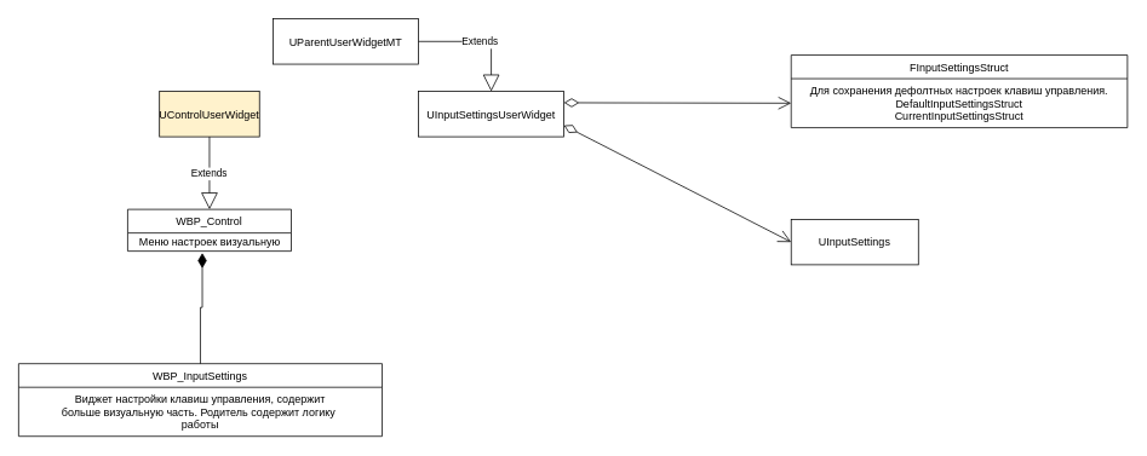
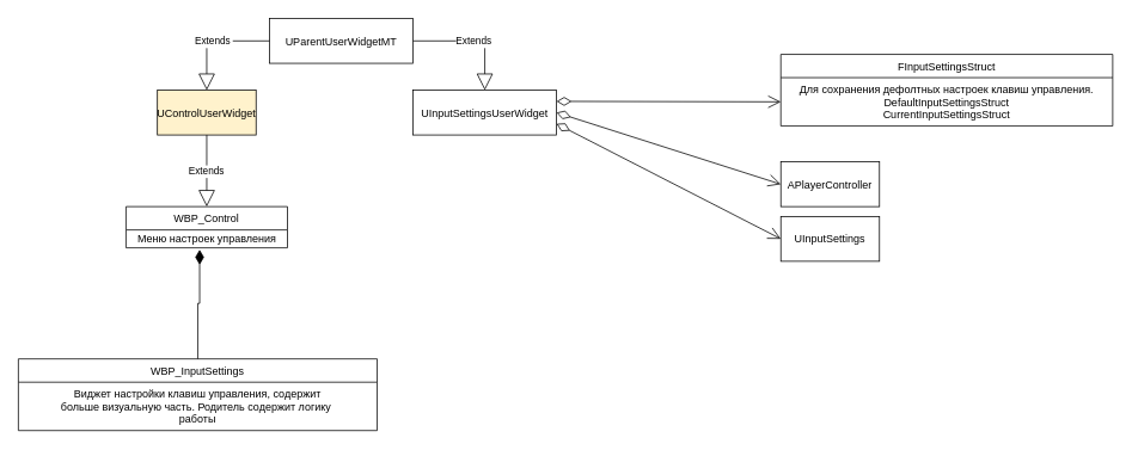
  <mxCell id="0" />
  <mxCell id="1" parent="0" />
  <mxCell id="2" value="WBP_Control" style="swimlane;fontStyle=0;childLayout=stackLayout;horizontal=1;startSize=26;fillColor=none;horizontalStack=0;resizeParent=1;resizeParentMax=0;resizeLast=0;collapsible=0;marginBottom=0;html=0;autosize=0;" parent="1" vertex="1"><mxGeometry x="140" y="230" width="180" height="46" as="geometry"><mxRectangle x="90" y="150" width="420" height="26" as="alternateBounds" /></mxGeometry></mxCell>
- <mxCell id="3" value="Меню настроек визуальную&lt;br&gt;" style="text;html=1;align=center;verticalAlign=middle;resizable=0;points=[];autosize=1;strokeColor=none;fillColor=none;" parent="2" vertex="1"><mxGeometry y="26" width="180" height="20" as="geometry" /></mxCell>
+ <mxCell id="3" value="Меню настроек управления&lt;br&gt;" style="text;html=1;align=center;verticalAlign=middle;resizable=0;points=[];autosize=1;strokeColor=none;fillColor=none;" parent="2" vertex="1"><mxGeometry y="26" width="180" height="20" as="geometry" /></mxCell>
  <mxCell id="4" value="WBP_InputSettings" style="swimlane;fontStyle=0;childLayout=stackLayout;horizontal=1;startSize=26;fillColor=none;horizontalStack=0;resizeParent=1;resizeParentMax=0;resizeLast=0;collapsible=0;marginBottom=0;html=0;autosize=0;" vertex="1" parent="1"><mxGeometry x="20" y="400" width="400" height="80" as="geometry"><mxRectangle x="90" y="150" width="420" height="26" as="alternateBounds" /></mxGeometry></mxCell>
  <mxCell id="5" value="Виджет настройки клавиш управления, содержит&#10;больше визуальную часть. Родитель содержит логику &#10;работы" style="text;strokeColor=none;fillColor=none;align=center;verticalAlign=top;spacingLeft=4;spacingRight=4;overflow=hidden;rotatable=0;points=[[0,0.5],[1,0.5]];portConstraint=eastwest;collapsible=0;" vertex="1" parent="4"><mxGeometry y="26" width="400" height="54" as="geometry" /></mxCell>
  <mxCell id="6" value="" style="endArrow=none;html=1;endSize=12;startArrow=diamondThin;startSize=14;startFill=1;align=left;verticalAlign=bottom;fontStyle=0;entryX=0.5;entryY=0;entryDx=0;entryDy=0;rounded=0;edgeStyle=orthogonalEdgeStyle;exitX=0.456;exitY=1.1;exitDx=0;exitDy=0;exitPerimeter=0;" edge="1" parent="1" source="3" target="4"><mxGeometry relative="1" as="geometry"><mxPoint x="480" y="210" as="sourcePoint" /><mxPoint x="480" y="322" as="targetPoint" /></mxGeometry></mxCell>
  <mxCell id="7" value="UControlUserWidget" style="fontStyle=0;fillColor=#fff2cc;" vertex="1" parent="1"><mxGeometry x="175" y="100" width="110" height="50" as="geometry" /></mxCell>
  <mxCell id="8" value="Extends" style="endArrow=block;endSize=16;endFill=0;exitX=0.5;exitY=1;exitDx=0;exitDy=0;startFill=1;anchorPointDirection=1;fixDash=0;metaEdit=0;fontStyle=0;rounded=0;edgeStyle=orthogonalEdgeStyle;" edge="1" parent="1" source="7" target="2"><mxGeometry width="160" relative="1" as="geometry"><mxPoint x="110" y="130" as="sourcePoint" /><mxPoint x="110" y="220" as="targetPoint" /></mxGeometry></mxCell>
  <mxCell id="9" value="UInputSettingsUserWidget" style="fontStyle=0" vertex="1" parent="1"><mxGeometry x="460" y="100" width="160" height="50" as="geometry" /></mxCell>
  <mxCell id="10" value="UParentUserWidgetMT" style="fontStyle=0" vertex="1" parent="1"><mxGeometry x="300" y="20" width="160" height="50" as="geometry" /></mxCell>
+ <mxCell id="11" value="Extends" style="endArrow=block;endSize=16;endFill=0;exitX=0;exitY=0.5;exitDx=0;exitDy=0;startFill=1;anchorPointDirection=1;fixDash=0;metaEdit=0;entryX=0.5;entryY=0;entryDx=0;entryDy=0;fontStyle=0;rounded=0;edgeStyle=orthogonalEdgeStyle;" edge="1" parent="1" source="10" target="7"><mxGeometry width="160" relative="1" as="geometry"><mxPoint x="200" y="10" as="sourcePoint" /><mxPoint x="200" y="100" as="targetPoint" /></mxGeometry></mxCell>
  <mxCell id="12" value="Extends" style="endArrow=block;endSize=16;endFill=0;exitX=1;exitY=0.5;exitDx=0;exitDy=0;startFill=1;anchorPointDirection=1;fixDash=0;metaEdit=0;entryX=0.5;entryY=0;entryDx=0;entryDy=0;fontStyle=0;rounded=0;edgeStyle=orthogonalEdgeStyle;" edge="1" parent="1" source="10" target="9"><mxGeometry width="160" relative="1" as="geometry"><mxPoint x="670" y="20" as="sourcePoint" /><mxPoint x="670" y="110" as="targetPoint" /></mxGeometry></mxCell>
  <mxCell id="13" value="FInputSettingsStruct" style="swimlane;fontStyle=0;childLayout=stackLayout;horizontal=1;startSize=26;fillColor=none;horizontalStack=0;resizeParent=1;resizeParentMax=0;resizeLast=0;collapsible=0;marginBottom=0;html=0;autosize=0;" vertex="1" parent="1"><mxGeometry x="870" y="60" width="370" height="80" as="geometry"><mxRectangle x="90" y="150" width="420" height="26" as="alternateBounds" /></mxGeometry></mxCell>
  <mxCell id="14" value="Для сохранения дефолтных настроек клавиш управления.&#10;DefaultInputSettingsStruct&#10;CurrentInputSettingsStruct" style="text;strokeColor=none;fillColor=none;align=center;verticalAlign=top;spacingLeft=4;spacingRight=4;overflow=hidden;rotatable=0;points=[[0,0.5],[1,0.5]];portConstraint=eastwest;collapsible=0;" vertex="1" parent="13"><mxGeometry y="26" width="370" height="54" as="geometry" /></mxCell>
  <mxCell id="15" value="" style="endArrow=open;endSize=12;startArrow=diamondThin;startSize=14;startFill=0;align=left;verticalAlign=bottom;entryX=0;entryY=0.5;entryDx=0;entryDy=0;fontStyle=0;rounded=0;exitX=1;exitY=0.25;exitDx=0;exitDy=0;" edge="1" parent="1" source="9" target="14"><mxGeometry relative="1" as="geometry"><mxPoint x="650" y="320" as="sourcePoint" /><mxPoint x="650" y="250" as="targetPoint" /></mxGeometry></mxCell>
- <mxCell id="18" value="UInputSettings" style="fontStyle=0" vertex="1" parent="1"><mxGeometry x="870" y="241" width="140" height="50" as="geometry" /></mxCell>
+ <mxCell id="16" value="APlayerController" style="fontStyle=0" vertex="1" parent="1"><mxGeometry x="870" y="180" width="110" height="50" as="geometry" /></mxCell>
+ <mxCell id="17" value="" style="endArrow=open;endSize=12;startArrow=diamondThin;startSize=14;startFill=0;align=left;verticalAlign=bottom;entryX=0;entryY=0.5;entryDx=0;entryDy=0;fontStyle=0;rounded=0;exitX=1;exitY=0.5;exitDx=0;exitDy=0;" edge="1" parent="1" source="9" target="16"><mxGeometry relative="1" as="geometry"><mxPoint x="700" y="290" as="sourcePoint" /><mxPoint x="700" y="220" as="targetPoint" /></mxGeometry></mxCell>
+ <mxCell id="18" value="UInputSettings" style="fontStyle=0" vertex="1" parent="1"><mxGeometry x="870" y="241" width="110" height="50" as="geometry" /></mxCell>
  <mxCell id="19" value="" style="endArrow=open;endSize=12;startArrow=diamondThin;startSize=14;startFill=0;align=left;verticalAlign=bottom;entryX=0;entryY=0.5;entryDx=0;entryDy=0;fontStyle=0;rounded=0;exitX=1;exitY=0.75;exitDx=0;exitDy=0;" edge="1" parent="1" source="9" target="18"><mxGeometry relative="1" as="geometry"><mxPoint x="730" y="340" as="sourcePoint" /><mxPoint x="730" y="270" as="targetPoint" /></mxGeometry></mxCell>
